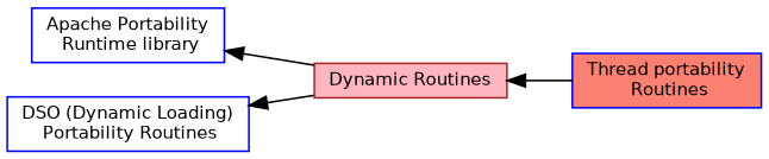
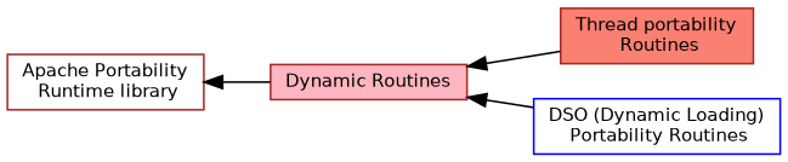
  digraph {
    rankdir=LR
    node [color=blue fillcolor=white fontname=Helvetica fontsize=10 shape=record style=filled]
    edge [dir=back fontname=Helvetica fontsize=10 labelfontname=Helvetica labelfontsize=10 shape=plaintext style=solid]
-   n1 [fillcolor=salmon height=0.2 label="Thread portability\l Routines" width=0.4]
-   n2 [height=0.2 label="Apache Portability\l Runtime library" width=0.4]
+   n1 [color=brown fillcolor=salmon height=0.2 label="Thread portability\l Routines" width=0.4]
+   n2 [color=brown height=0.2 label="Apache Portability\l Runtime library" width=0.4]
    n3 [color=brown fillcolor=lightpink fontcolor=black height=0.2 label="Dynamic Routines" width=0.4]
    n4 [height=0.2 label="DSO (Dynamic Loading)\l Portability Routines" width=0.4]
    n2 -> n3
    n3 -> n1
-   n4 -> n3
+   n3 -> n4
  }
